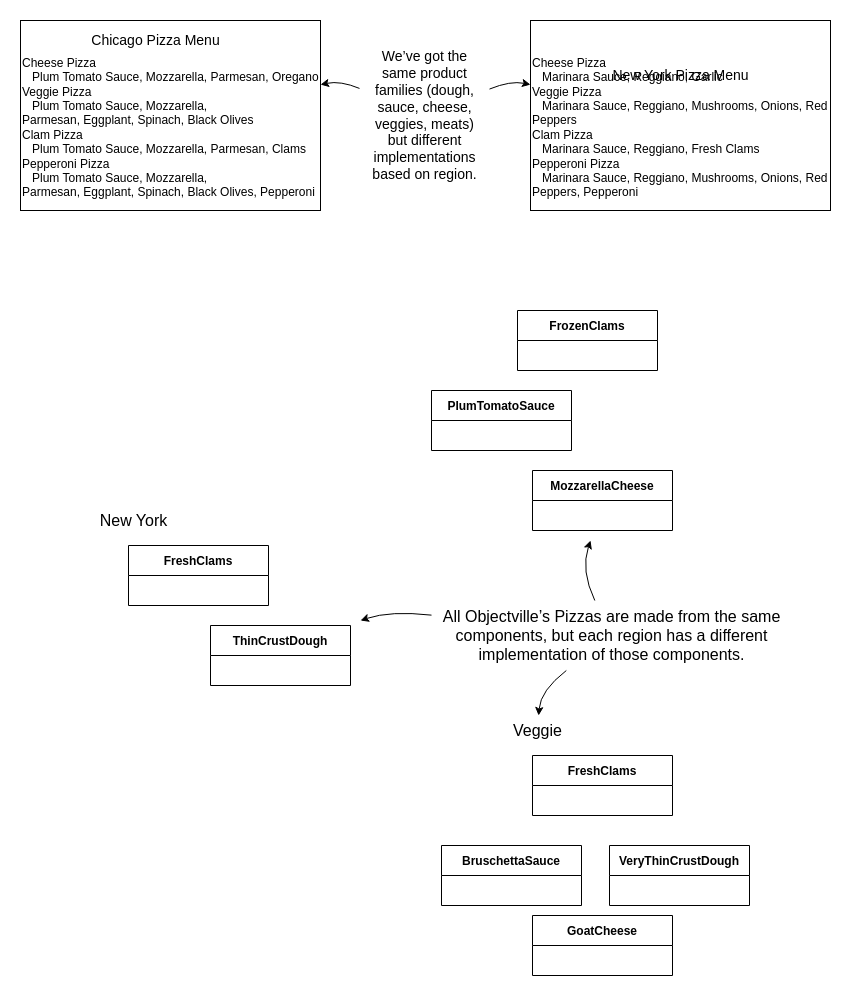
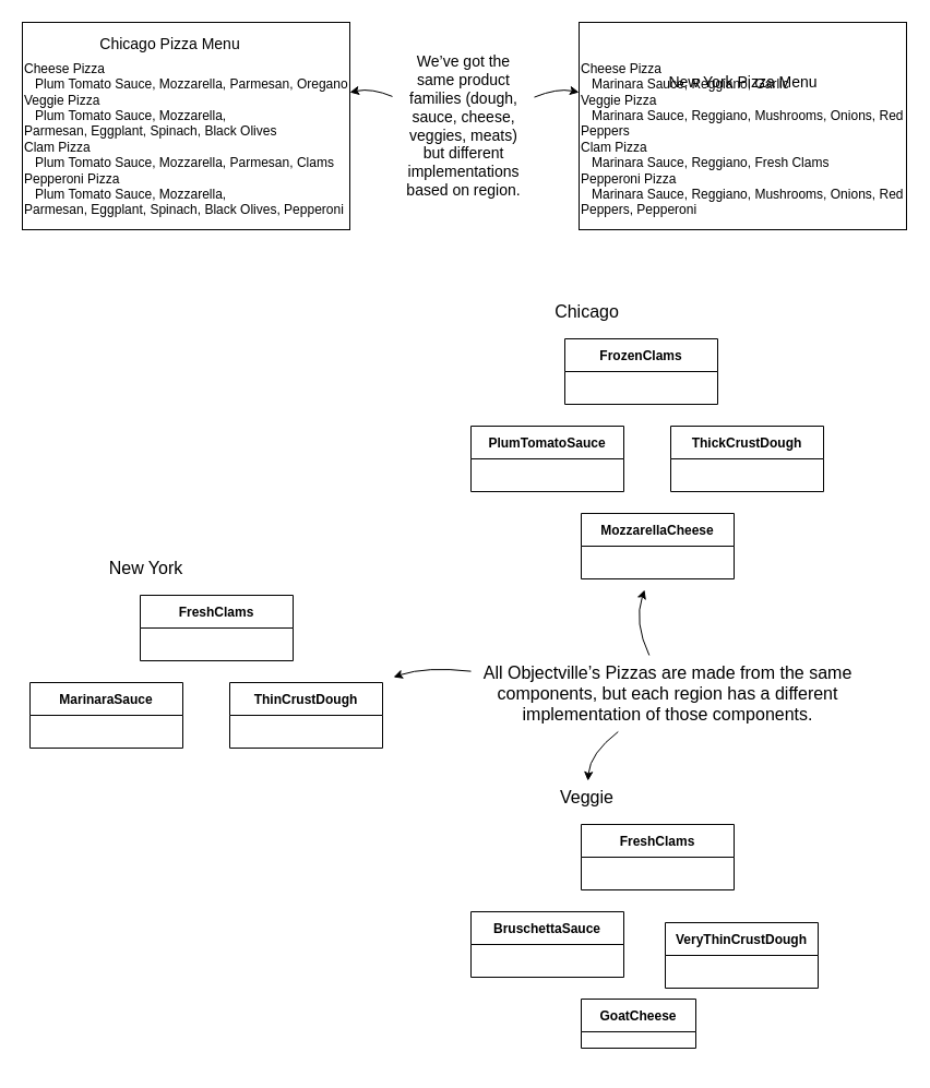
  <mxCell id="0" />
  <mxCell id="1" parent="0" />
  <mxCell id="2" value="" style="group" parent="1" vertex="1" connectable="0"><mxGeometry x="20" y="20" width="300" height="190" as="geometry" /></mxCell>
  <mxCell id="3" value="&lt;br&gt;&lt;br&gt;&lt;div&gt;Cheese Pizza&lt;/div&gt;&lt;div&gt;&amp;nbsp; &amp;nbsp;Plum Tomato Sauce, Mozzarella, Parmesan,&amp;nbsp;&lt;span style=&quot;background-color: initial;&quot;&gt;Oregano&lt;/span&gt;&lt;/div&gt;&lt;div&gt;Veggie Pizza&lt;/div&gt;&lt;div&gt;&amp;nbsp; &amp;nbsp;Plum Tomato Sauce, Mozzarella, Parmesan,&amp;nbsp;&lt;span style=&quot;background-color: initial;&quot;&gt;Eggplant, Spinach, Black Olives&lt;/span&gt;&lt;/div&gt;&lt;div&gt;Clam Pizza&lt;/div&gt;&lt;div&gt;&amp;nbsp; &amp;nbsp;Plum Tomato Sauce, Mozzarella, Parmesan, Clams&lt;/div&gt;&lt;div&gt;Pepperoni Pizza&lt;/div&gt;&lt;div&gt;&amp;nbsp; &amp;nbsp;Plum Tomato Sauce, Mozzarella, Parmesan,&amp;nbsp;&lt;span style=&quot;background-color: initial;&quot;&gt;Eggplant, Spinach, Black Olives, Pepperoni&lt;/span&gt;&lt;/div&gt;" style="rounded=0;whiteSpace=wrap;html=1;verticalAlign=top;align=left;" parent="2" vertex="1"><mxGeometry width="300" height="190" as="geometry" /></mxCell>
  <mxCell id="4" value="Chicago Pizza Menu" style="text;html=1;align=center;verticalAlign=middle;resizable=0;points=[];autosize=1;strokeColor=none;fillColor=none;fontSize=14;" parent="2" vertex="1"><mxGeometry x="60" y="5" width="150" height="30" as="geometry" /></mxCell>
  <mxCell id="5" value="" style="group;spacingTop=0;spacingLeft=0;spacingBottom=0;spacingRight=0;spacing=2;" parent="1" vertex="1" connectable="0"><mxGeometry x="530" y="20" width="300" height="190" as="geometry" /></mxCell>
  <mxCell id="6" value="&lt;br&gt;&lt;br&gt;&lt;div&gt;&lt;div&gt;Cheese Pizza&lt;/div&gt;&lt;div&gt;&amp;nbsp; &amp;nbsp;Marinara Sauce, Reggiano, Garlic&lt;/div&gt;&lt;div&gt;Veggie Pizza&lt;/div&gt;&lt;div&gt;&amp;nbsp; &amp;nbsp;Marinara Sauce, Reggiano, Mushrooms,&amp;nbsp;&lt;span style=&quot;background-color: initial;&quot;&gt;Onions, Red Peppers&lt;/span&gt;&lt;/div&gt;&lt;div&gt;Clam Pizza&lt;/div&gt;&lt;div&gt;&amp;nbsp; &amp;nbsp;Marinara Sauce, Reggiano, Fresh Clams&lt;/div&gt;&lt;div&gt;Pepperoni Pizza&lt;/div&gt;&lt;div&gt;&amp;nbsp; &amp;nbsp;Marinara Sauce, Reggiano, Mushrooms,&amp;nbsp;&lt;span style=&quot;background-color: initial;&quot;&gt;Onions, Red Peppers, Pepperoni&lt;/span&gt;&lt;/div&gt;&lt;/div&gt;" style="rounded=0;whiteSpace=wrap;html=1;verticalAlign=top;align=left;" parent="5" vertex="1"><mxGeometry width="300" height="190" as="geometry" /></mxCell>
  <mxCell id="7" value="New York Pizza Menu" style="text;html=1;align=center;verticalAlign=middle;resizable=0;points=[];autosize=1;strokeColor=none;fillColor=none;fontSize=14;" parent="5" vertex="1"><mxGeometry x="70" y="40" width="160" height="30" as="geometry" /></mxCell>
  <mxCell id="8" value="&lt;div&gt;We’ve got the&lt;/div&gt;&lt;div&gt;same product&lt;/div&gt;&lt;div&gt;families (dough,&lt;/div&gt;&lt;div&gt;sauce, cheese,&lt;/div&gt;&lt;div&gt;veggies, meats)&lt;/div&gt;&lt;div&gt;but different&lt;/div&gt;&lt;div&gt;implementations&lt;/div&gt;&lt;div&gt;based on region.&lt;/div&gt;" style="text;html=1;align=center;verticalAlign=middle;resizable=0;points=[];autosize=1;strokeColor=none;fillColor=none;fontSize=14;" parent="1" vertex="1"><mxGeometry x="359" y="40" width="130" height="150" as="geometry" /></mxCell>
  <mxCell id="9" value="" style="endArrow=classic;html=1;fontSize=14;curved=1;" parent="1" source="8" target="3" edge="1"><mxGeometry width="50" height="50" relative="1" as="geometry"><mxPoint x="410" y="250" as="sourcePoint" /><mxPoint x="330" y="90" as="targetPoint" /><Array as="points"><mxPoint x="340" y="80" /></Array></mxGeometry></mxCell>
  <mxCell id="10" value="" style="endArrow=classic;html=1;fontSize=14;curved=1;" parent="1" source="8" target="6" edge="1"><mxGeometry width="50" height="50" relative="1" as="geometry"><mxPoint x="369" y="97.917" as="sourcePoint" /><mxPoint x="330" y="94.118" as="targetPoint" /><Array as="points"><mxPoint x="510" y="80" /></Array></mxGeometry></mxCell>
  <mxCell id="11" value="&lt;div&gt;All Objectville’s Pizzas are made from the same&lt;/div&gt;&lt;div&gt;components, but each region has a different&lt;/div&gt;&lt;div&gt;implementation of those components.&lt;/div&gt;" style="text;html=1;align=center;verticalAlign=middle;resizable=0;points=[];autosize=1;strokeColor=none;fillColor=none;fontSize=16;" parent="1" vertex="1"><mxGeometry x="431" y="600" width="360" height="70" as="geometry" /></mxCell>
  <mxCell id="12" value="" style="group" parent="1" vertex="1" connectable="0"><mxGeometry x="431" y="270" width="323" height="260" as="geometry" /></mxCell>
  <mxCell id="13" value="FrozenClams" style="swimlane;fontStyle=1;childLayout=stackLayout;horizontal=1;startSize=30;horizontalStack=0;resizeParent=1;resizeParentMax=0;resizeLast=0;collapsible=1;marginBottom=0;" parent="12" vertex="1"><mxGeometry x="86" y="40" width="140" height="60" as="geometry" /></mxCell>
  <mxCell id="14" value="PlumTomatoSauce" style="swimlane;fontStyle=1;childLayout=stackLayout;horizontal=1;startSize=30;horizontalStack=0;resizeParent=1;resizeParentMax=0;resizeLast=0;collapsible=1;marginBottom=0;" parent="12" vertex="1"><mxGeometry y="120" width="140" height="60" as="geometry" /></mxCell>
  <mxCell id="15" value="MozzarellaCheese" style="swimlane;fontStyle=1;childLayout=stackLayout;horizontal=1;startSize=30;horizontalStack=0;resizeParent=1;resizeParentMax=0;resizeLast=0;collapsible=1;marginBottom=0;" parent="12" vertex="1"><mxGeometry x="101" y="200" width="140" height="60" as="geometry" /></mxCell>
+ <mxCell id="16" value="ThickCrustDough" style="swimlane;fontStyle=1;childLayout=stackLayout;horizontal=1;startSize=30;horizontalStack=0;resizeParent=1;resizeParentMax=0;resizeLast=0;collapsible=1;marginBottom=0;" parent="12" vertex="1"><mxGeometry x="183" y="120" width="140" height="60" as="geometry" /></mxCell>
+ <mxCell id="17" value="Chicago" style="text;html=1;align=center;verticalAlign=middle;resizable=0;points=[];autosize=1;strokeColor=none;fillColor=none;fontSize=16;" parent="12" vertex="1"><mxGeometry x="66" width="80" height="30" as="geometry" /></mxCell>
  <mxCell id="18" value="" style="group" parent="1" vertex="1" connectable="0"><mxGeometry x="27" y="505" width="323" height="260" as="geometry" /></mxCell>
  <mxCell id="19" value="FreshClams" style="swimlane;fontStyle=1;childLayout=stackLayout;horizontal=1;startSize=30;horizontalStack=0;resizeParent=1;resizeParentMax=0;resizeLast=0;collapsible=1;marginBottom=0;" parent="18" vertex="1"><mxGeometry x="101" y="40" width="140" height="60" as="geometry" /></mxCell>
+ <mxCell id="20" value="MarinaraSauce" style="swimlane;fontStyle=1;childLayout=stackLayout;horizontal=1;startSize=30;horizontalStack=0;resizeParent=1;resizeParentMax=0;resizeLast=0;collapsible=1;marginBottom=0;" parent="18" vertex="1"><mxGeometry y="120" width="140" height="60" as="geometry" /></mxCell>
  <mxCell id="21" value="ThinCrustDough" style="swimlane;fontStyle=1;childLayout=stackLayout;horizontal=1;startSize=30;horizontalStack=0;resizeParent=1;resizeParentMax=0;resizeLast=0;collapsible=1;marginBottom=0;" parent="18" vertex="1"><mxGeometry x="183" y="120" width="140" height="60" as="geometry" /></mxCell>
  <mxCell id="22" value="New York" style="text;html=1;align=center;verticalAlign=middle;resizable=0;points=[];autosize=1;strokeColor=none;fillColor=none;fontSize=16;" parent="18" vertex="1"><mxGeometry x="61" width="90" height="30" as="geometry" /></mxCell>
  <mxCell id="23" value="" style="group" parent="1" vertex="1" connectable="0"><mxGeometry x="431" y="715" width="323" height="260" as="geometry" /></mxCell>
  <mxCell id="24" value="FreshClams" style="swimlane;fontStyle=1;childLayout=stackLayout;horizontal=1;startSize=30;horizontalStack=0;resizeParent=1;resizeParentMax=0;resizeLast=0;collapsible=1;marginBottom=0;" parent="23" vertex="1"><mxGeometry x="101" y="40" width="140" height="60" as="geometry" /></mxCell>
- <mxCell id="25" value="BruschettaSauce" style="swimlane;fontStyle=1;childLayout=stackLayout;horizontal=1;startSize=30;horizontalStack=0;resizeParent=1;resizeParentMax=0;resizeLast=0;collapsible=1;marginBottom=0;" parent="23" vertex="1"><mxGeometry x="10" y="130" width="140" height="60" as="geometry" /></mxCell>
- <mxCell id="26" value="GoatCheese" style="swimlane;fontStyle=1;childLayout=stackLayout;horizontal=1;startSize=30;horizontalStack=0;resizeParent=1;resizeParentMax=0;resizeLast=0;collapsible=1;marginBottom=0;" parent="23" vertex="1"><mxGeometry x="101" y="200" width="140" height="60" as="geometry" /></mxCell>
+ <mxCell id="25" value="BruschettaSauce" style="swimlane;fontStyle=1;childLayout=stackLayout;horizontal=1;startSize=30;horizontalStack=0;resizeParent=1;resizeParentMax=0;resizeLast=0;collapsible=1;marginBottom=0;" parent="23" vertex="1"><mxGeometry y="120" width="140" height="60" as="geometry" /></mxCell>
+ <mxCell id="26" value="GoatCheese" style="swimlane;fontStyle=1;childLayout=stackLayout;horizontal=1;startSize=30;horizontalStack=0;resizeParent=1;resizeParentMax=0;resizeLast=0;collapsible=1;marginBottom=0;" parent="23" vertex="1"><mxGeometry x="101" y="200" width="105" height="45" as="geometry" /></mxCell>
  <mxCell id="27" value="VeryThinCrustDough" style="swimlane;fontStyle=1;childLayout=stackLayout;horizontal=1;startSize=30;horizontalStack=0;resizeParent=1;resizeParentMax=0;resizeLast=0;collapsible=1;marginBottom=0;" parent="23" vertex="1"><mxGeometry x="178" y="130" width="140" height="60" as="geometry" /></mxCell>
  <mxCell id="28" value="Veggie" style="text;html=1;align=center;verticalAlign=middle;resizable=0;points=[];autosize=1;strokeColor=none;fillColor=none;fontSize=16;" parent="23" vertex="1"><mxGeometry x="61" width="90" height="30" as="geometry" /></mxCell>
  <mxCell id="29" value="" style="endArrow=classic;html=1;fontSize=16;curved=1;" parent="1" source="11" target="28" edge="1"><mxGeometry width="50" height="50" relative="1" as="geometry"><mxPoint x="280" y="870" as="sourcePoint" /><mxPoint x="280" y="880" as="targetPoint" /><Array as="points"><mxPoint x="540" y="690" /></Array></mxGeometry></mxCell>
  <mxCell id="30" value="" style="endArrow=classic;html=1;fontSize=16;curved=1;" parent="1" source="11" edge="1"><mxGeometry width="50" height="50" relative="1" as="geometry"><mxPoint x="260" y="860" as="sourcePoint" /><mxPoint x="590" y="540" as="targetPoint" /><Array as="points"><mxPoint x="580" y="570" /></Array></mxGeometry></mxCell>
  <mxCell id="31" value="" style="endArrow=classic;html=1;fontSize=16;curved=1;" parent="1" source="11" edge="1"><mxGeometry width="50" height="50" relative="1" as="geometry"><mxPoint x="170" y="860" as="sourcePoint" /><mxPoint x="360" y="620" as="targetPoint" /><Array as="points"><mxPoint x="390" y="610" /></Array></mxGeometry></mxCell>
